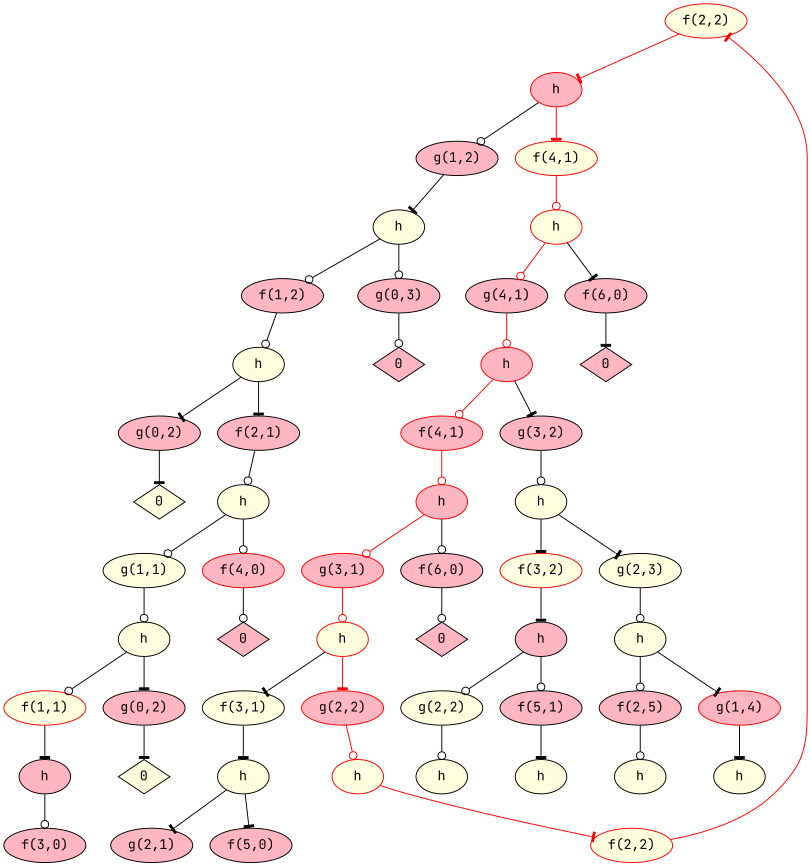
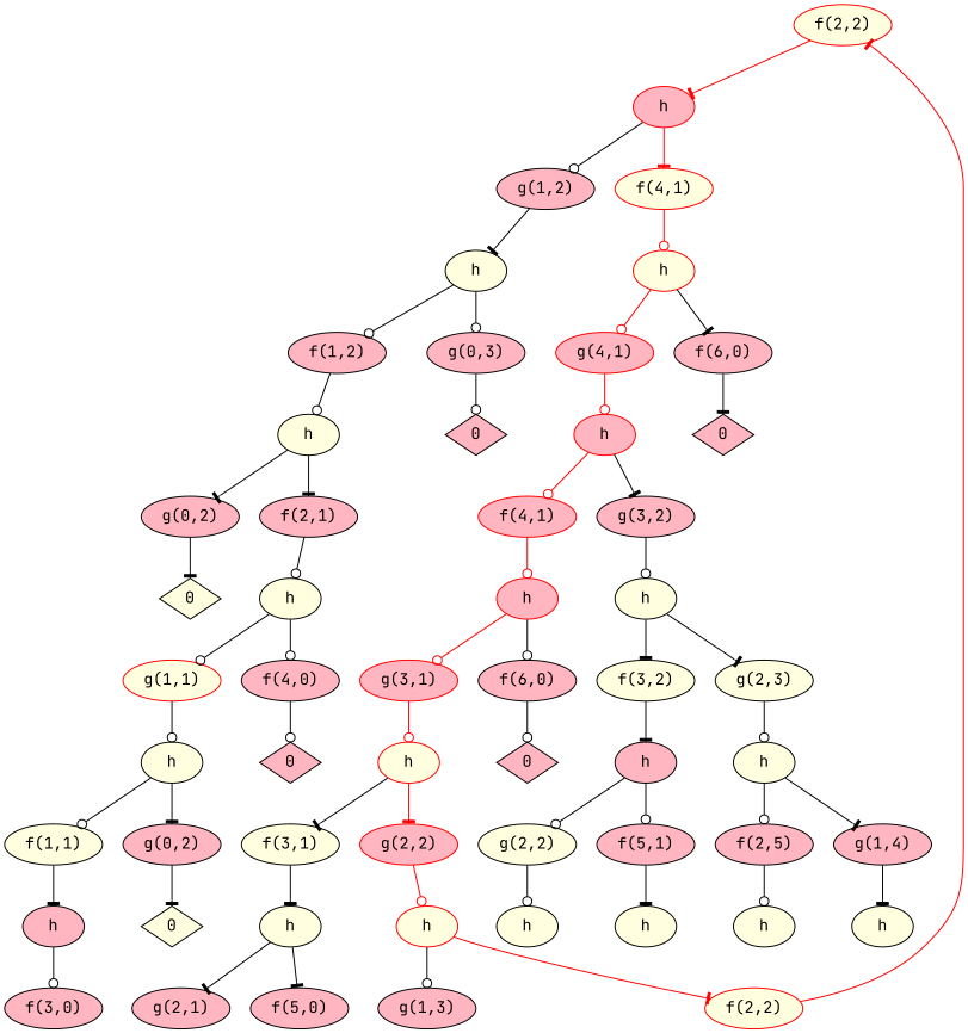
  digraph {
    fontname="JetBrains Mono"
    node [fillcolor=lightpink fontname="JetBrains Mono" style=filled]
    edge [arrowhead=odot fontname="JetBrains Mono"]
    n1 [color=red fillcolor=lightyellow label="f(2,2)"]
    n2 [color=red label=h]
    n3 [label="g(1,2)"]
    n4 [color=red fillcolor=lightyellow label="f(4,1)"]
    n5 [fillcolor=lightyellow label=h]
    n6 [color=red fillcolor=lightyellow label=h]
    n7 [label="f(1,2)"]
    n8 [label="g(0,3)"]
-   n9 [color=black label="g(4,1)"]
+   n9 [color=red label="g(4,1)"]
    n10 [label="f(6,0)"]
    n11 [fillcolor=lightyellow label=h]
    n12 [label=0 shape=diamond]
    n13 [color=red label=h]
    n14 [label=0 shape=diamond]
    n15 [label="g(0,2)"]
    n16 [label="f(2,1)"]
    n17 [color=red label="f(4,1)"]
    n18 [label="g(3,2)"]
    n19 [fillcolor=lightyellow label=0 shape=diamond]
    n20 [fillcolor=lightyellow label=h]
    n21 [color=red label=h]
    n22 [fillcolor=lightyellow label=h]
-   n23 [fillcolor=lightyellow label="g(1,1)"]
-   n24 [label="f(4,0)" color=red]
+   n23 [fillcolor=lightyellow label="g(1,1)" color=red]
+   n24 [label="f(4,0)"]
    n25 [color=red label="g(3,1)"]
    n26 [label="f(6,0)"]
-   n27 [fillcolor=lightyellow label="f(3,2)" color=red]
+   n27 [fillcolor=lightyellow label="f(3,2)"]
    n28 [fillcolor=lightyellow label="g(2,3)"]
    n29 [fillcolor=lightyellow label=h]
    n30 [label=0 shape=diamond]
    n31 [color=red fillcolor=lightyellow label=h]
    n32 [label=0 shape=diamond]
    n33 [label=h]
    n34 [fillcolor=lightyellow label=h]
-   n35 [fillcolor=lightyellow label="f(1,1)" color=red]
+   n35 [fillcolor=lightyellow label="f(1,1)"]
    n36 [label="g(0,2)"]
    n37 [fillcolor=lightyellow label="f(3,1)"]
    n38 [color=red label="g(2,2)"]
    n39 [fillcolor=lightyellow label="g(2,2)"]
    n40 [label="f(5,1)"]
    n41 [label="f(2,5)"]
-   n42 [label="g(1,4)" color=red]
+   n42 [label="g(1,4)"]
    n43 [label=h]
    n44 [fillcolor=lightyellow label=0 shape=diamond]
    n45 [fillcolor=lightyellow label=h]
    n46 [color=red fillcolor=lightyellow label=h]
    n47 [fillcolor=lightyellow label=h]
    n48 [fillcolor=lightyellow label=h]
    n49 [fillcolor=lightyellow label=h]
    n50 [fillcolor=lightyellow label=h]
    n51 [label="f(3,0)"]
    n52 [label="g(2,1)"]
    n53 [label="f(5,0)"]
    n54 [color=red fillcolor=lightyellow label="f(2,2)"]
+   n55 [label="g(1,3)"]
    n1 -> n2 [arrowhead=tee color=red]
    n2 -> n3
    n2 -> n4 [arrowhead=tee color=red]
    n3 -> n5 [arrowhead=tee]
    n4 -> n6 [color=red]
    n5 -> n7
    n5 -> n8
    n6 -> n9 [color=red]
    n6 -> n10 [arrowhead=tee]
    n7 -> n11
    n8 -> n12
    n9 -> n13 [color=red]
    n10 -> n14 [arrowhead=tee]
    n11 -> n15 [arrowhead=tee]
    n11 -> n16 [arrowhead=tee]
    n13 -> n17 [color=red]
    n13 -> n18 [arrowhead=tee]
    n15 -> n19 [arrowhead=tee]
    n16 -> n20
    n17 -> n21 [color=red]
    n18 -> n22
    n20 -> n23
    n20 -> n24
    n21 -> n25 [color=red]
    n21 -> n26
    n22 -> n27 [arrowhead=tee]
    n22 -> n28 [arrowhead=tee]
    n23 -> n29
    n24 -> n30
    n25 -> n31 [color=red]
    n26 -> n32
    n27 -> n33 [arrowhead=tee]
    n28 -> n34
    n29 -> n35
    n29 -> n36 [arrowhead=tee]
    n31 -> n37 [arrowhead=tee]
    n31 -> n38 [arrowhead=tee color=red]
    n33 -> n39
    n33 -> n40
    n34 -> n41
    n34 -> n42 [arrowhead=tee]
    n35 -> n43 [arrowhead=tee]
    n36 -> n44 [arrowhead=tee]
    n37 -> n45 [arrowhead=tee]
    n38 -> n46 [color=red]
    n39 -> n47
    n40 -> n48 [arrowhead=tee]
    n41 -> n49
    n42 -> n50 [arrowhead=tee]
    n43 -> n51
    n45 -> n52 [arrowhead=tee]
    n45 -> n53 [arrowhead=tee]
    n46 -> n54 [arrowhead=tee color=red]
+   n46 -> n55
    n54 -> n1 [arrowhead=tee color=red]
  }
